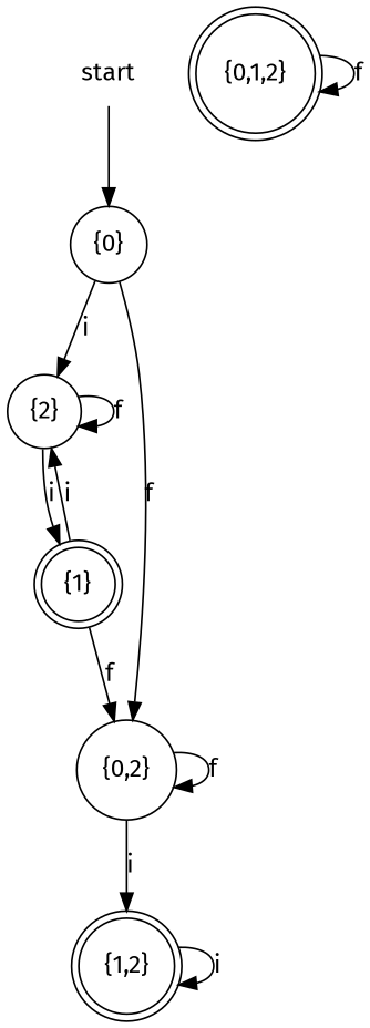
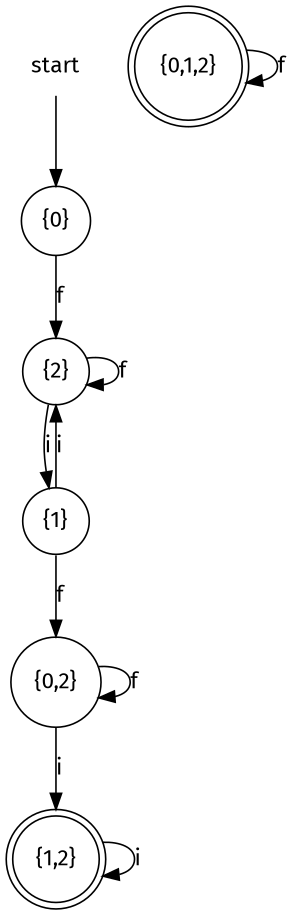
  digraph {
    fontname="Fira Sans"
    rankdir=TB
    node [fontname="Fira Sans" shape=circle]
    edge [fontname="Fira Sans"]
    start [shape=none]
    "{0}"
    "{2}"
    "{0,2}"
    "{0,1,2}" [shape=doublecircle]
    "{1,2}" [shape=doublecircle]
-   "{1}" [shape=doublecircle]
+   "{1}"
    start -> "{0}"
-   "{0}" -> "{2}" [label=i]
-   "{0}" -> "{0,2}" [label=f]
+   "{0}" -> "{2}" [label=f]
    "{2}" -> "{2}" [label=f]
    "{2}" -> "{1}" [label=i]
    "{0,2}" -> "{0,2}" [label=f]
    "{0,2}" -> "{1,2}" [label=i]
    "{0,1,2}" -> "{0,1,2}" [label=f]
    "{1,2}" -> "{1,2}" [label=i]
    "{1}" -> "{2}" [label=i]
    "{1}" -> "{0,2}" [label=f]
  }
